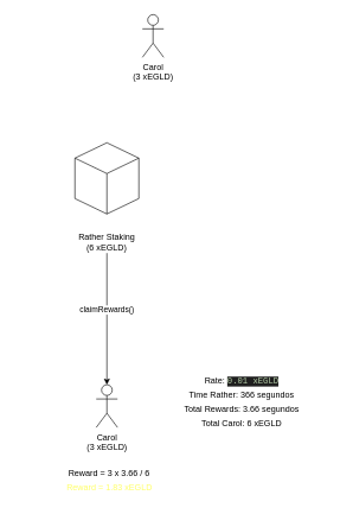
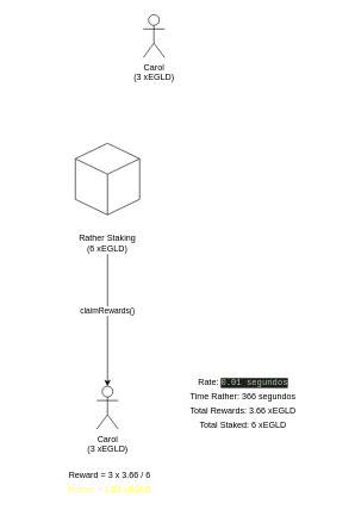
  <mxCell id="0" />
  <mxCell id="1" parent="0" />
  <mxCell id="2" value="Carol&lt;br&gt;(3&amp;nbsp;&lt;span style=&quot;&quot;&gt;xEGLD&lt;/span&gt;)" style="shape=umlActor;verticalLabelPosition=bottom;verticalAlign=top;html=1;outlineConnect=0;" parent="1" vertex="1"><mxGeometry x="200" y="20" width="30" height="60" as="geometry" /></mxCell>
  <mxCell id="3" value="" style="html=1;whiteSpace=wrap;shape=isoCube2;backgroundOutline=1;isoAngle=15;" parent="1" vertex="1"><mxGeometry x="105" y="200" width="90" height="100" as="geometry" /></mxCell>
  <mxCell id="4" style="edgeStyle=none;html=1;entryX=0.5;entryY=0;entryDx=0;entryDy=0;entryPerimeter=0;" parent="1" source="6" target="7" edge="1"><mxGeometry relative="1" as="geometry" /></mxCell>
  <mxCell id="5" value="claimRewards()" style="edgeLabel;html=1;align=center;verticalAlign=middle;resizable=0;points=[];" parent="4" vertex="1" connectable="0"><mxGeometry x="-0.147" y="-1" relative="1" as="geometry"><mxPoint as="offset" /></mxGeometry></mxCell>
  <mxCell id="6" value="Rather Staking&lt;br&gt;(6 xEGLD)" style="text;html=1;strokeColor=none;fillColor=none;align=center;verticalAlign=middle;whiteSpace=wrap;rounded=0;" parent="1" vertex="1"><mxGeometry x="105" y="325" width="90" height="30" as="geometry" /></mxCell>
  <mxCell id="7" value="Carol&lt;br&gt;(3&amp;nbsp;&lt;span style=&quot;&quot;&gt;xEGLD&lt;/span&gt;)" style="shape=umlActor;verticalLabelPosition=bottom;verticalAlign=top;html=1;outlineConnect=0;" parent="1" vertex="1"><mxGeometry x="135" y="540" width="30" height="60" as="geometry" /></mxCell>
- <mxCell id="8" value="Rate:&amp;nbsp;&lt;span style=&quot;color: rgb(181, 206, 168); background-color: rgb(31, 31, 31); font-family: Menlo, Monaco, &amp;quot;Courier New&amp;quot;, monospace;&quot;&gt;0.01 xEGLD&lt;/span&gt;" style="text;html=1;strokeColor=none;fillColor=none;align=center;verticalAlign=middle;whiteSpace=wrap;rounded=0;" parent="1" vertex="1"><mxGeometry x="205" y="520" width="270" height="30" as="geometry" /></mxCell>
+ <mxCell id="8" value="Rate:&amp;nbsp;&lt;span style=&quot;color: rgb(181, 206, 168); background-color: rgb(31, 31, 31); font-family: Menlo, Monaco, &amp;quot;Courier New&amp;quot;, monospace;&quot;&gt;0.01 segundos&lt;/span&gt;" style="text;html=1;strokeColor=none;fillColor=none;align=center;verticalAlign=middle;whiteSpace=wrap;rounded=0;" parent="1" vertex="1"><mxGeometry x="205" y="520" width="270" height="30" as="geometry" /></mxCell>
  <mxCell id="9" value="Time Rather: 366 segundos" style="text;html=1;strokeColor=none;fillColor=none;align=center;verticalAlign=middle;whiteSpace=wrap;rounded=0;" parent="1" vertex="1"><mxGeometry x="205" y="540" width="270" height="30" as="geometry" /></mxCell>
- <mxCell id="10" value="Total Rewards: 3.66 segundos" style="text;html=1;strokeColor=none;fillColor=none;align=center;verticalAlign=middle;whiteSpace=wrap;rounded=0;" parent="1" vertex="1"><mxGeometry x="205" y="560" width="270" height="30" as="geometry" /></mxCell>
- <mxCell id="11" value="Total Carol: 6 xEGLD" style="text;html=1;strokeColor=none;fillColor=none;align=center;verticalAlign=middle;whiteSpace=wrap;rounded=0;" parent="1" vertex="1"><mxGeometry x="205" y="580" width="270" height="30" as="geometry" /></mxCell>
+ <mxCell id="10" value="Total Rewards: 3.66 xEGLD" style="text;html=1;strokeColor=none;fillColor=none;align=center;verticalAlign=middle;whiteSpace=wrap;rounded=0;" parent="1" vertex="1"><mxGeometry x="205" y="560" width="270" height="30" as="geometry" /></mxCell>
+ <mxCell id="11" value="Total Staked: 6 xEGLD" style="text;html=1;strokeColor=none;fillColor=none;align=center;verticalAlign=middle;whiteSpace=wrap;rounded=0;" parent="1" vertex="1"><mxGeometry x="205" y="580" width="270" height="30" as="geometry" /></mxCell>
  <mxCell id="12" value="Reward = 3 x 3.66 / 6&amp;nbsp;" style="text;html=1;strokeColor=none;fillColor=none;align=center;verticalAlign=middle;whiteSpace=wrap;rounded=0;" parent="1" vertex="1"><mxGeometry x="20" y="650" width="270" height="30" as="geometry" /></mxCell>
- <mxCell id="13" value="&lt;font color=&quot;#ffff66&quot;&gt;Reward = 1.83 xEGLD&amp;nbsp;&lt;/font&gt;" style="text;html=1;strokeColor=none;fillColor=none;align=center;verticalAlign=middle;rounded=0;" parent="1" vertex="1"><mxGeometry x="20" y="670" width="270" height="30" as="geometry" /></mxCell>
+ <mxCell id="13" value="&lt;font color=&quot;#ffff66&quot;&gt;Rather = 1.83 xEGLD&amp;nbsp;&lt;/font&gt;" style="text;html=1;strokeColor=none;fillColor=none;align=center;verticalAlign=middle;rounded=0;" parent="1" vertex="1"><mxGeometry x="20" y="670" width="270" height="30" as="geometry" /></mxCell>
